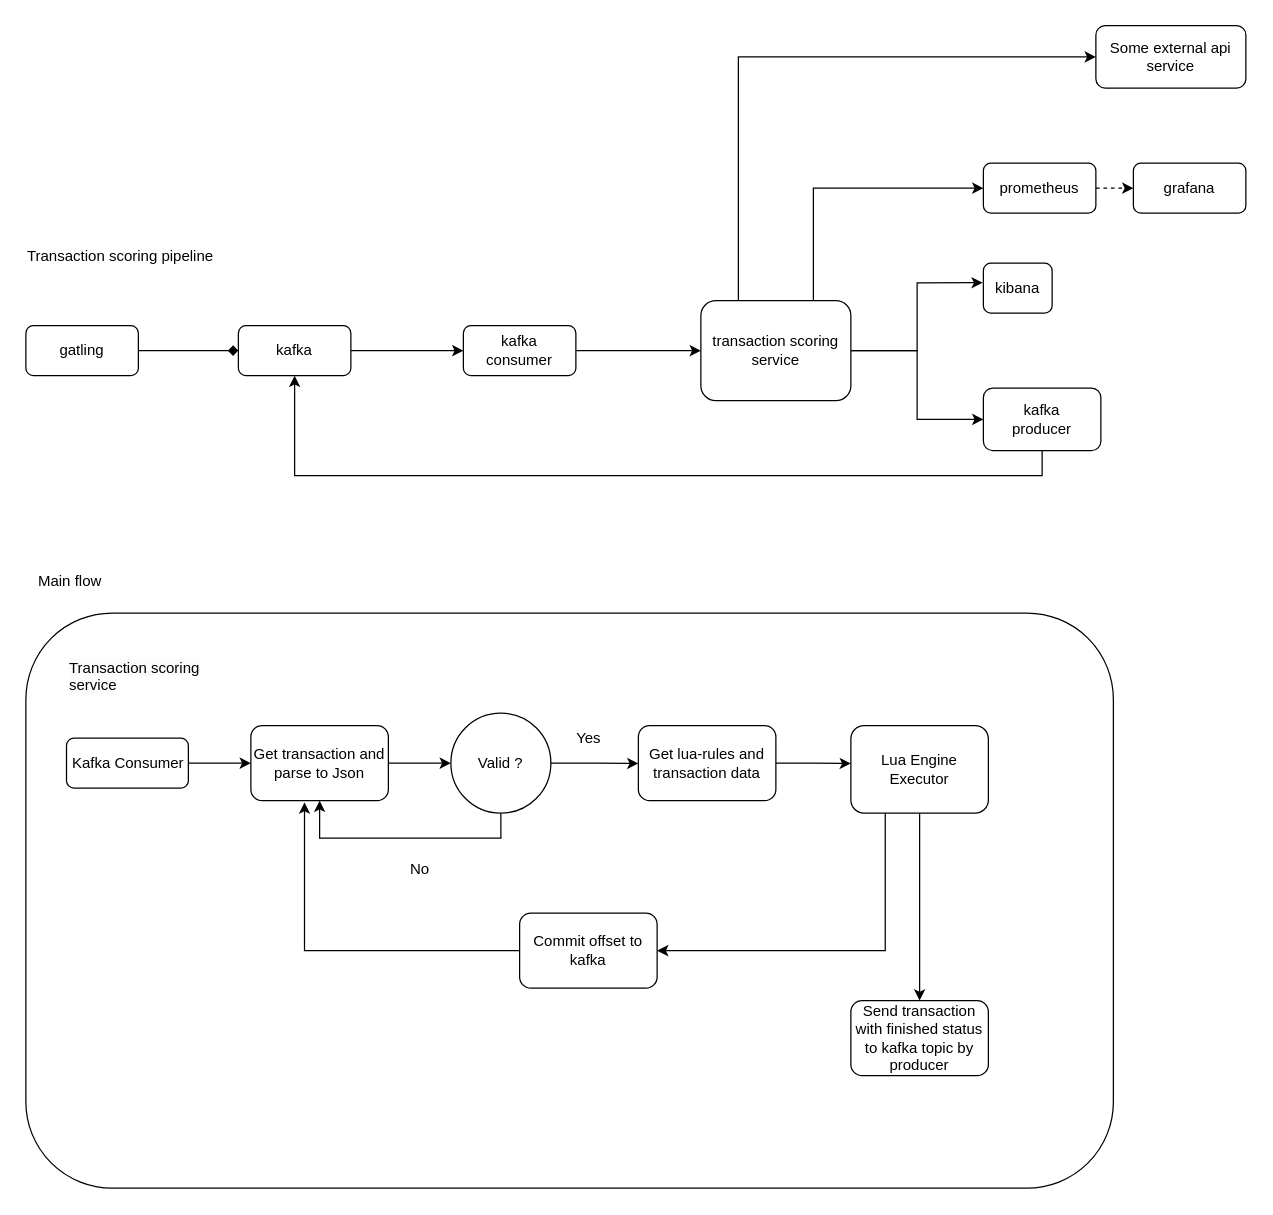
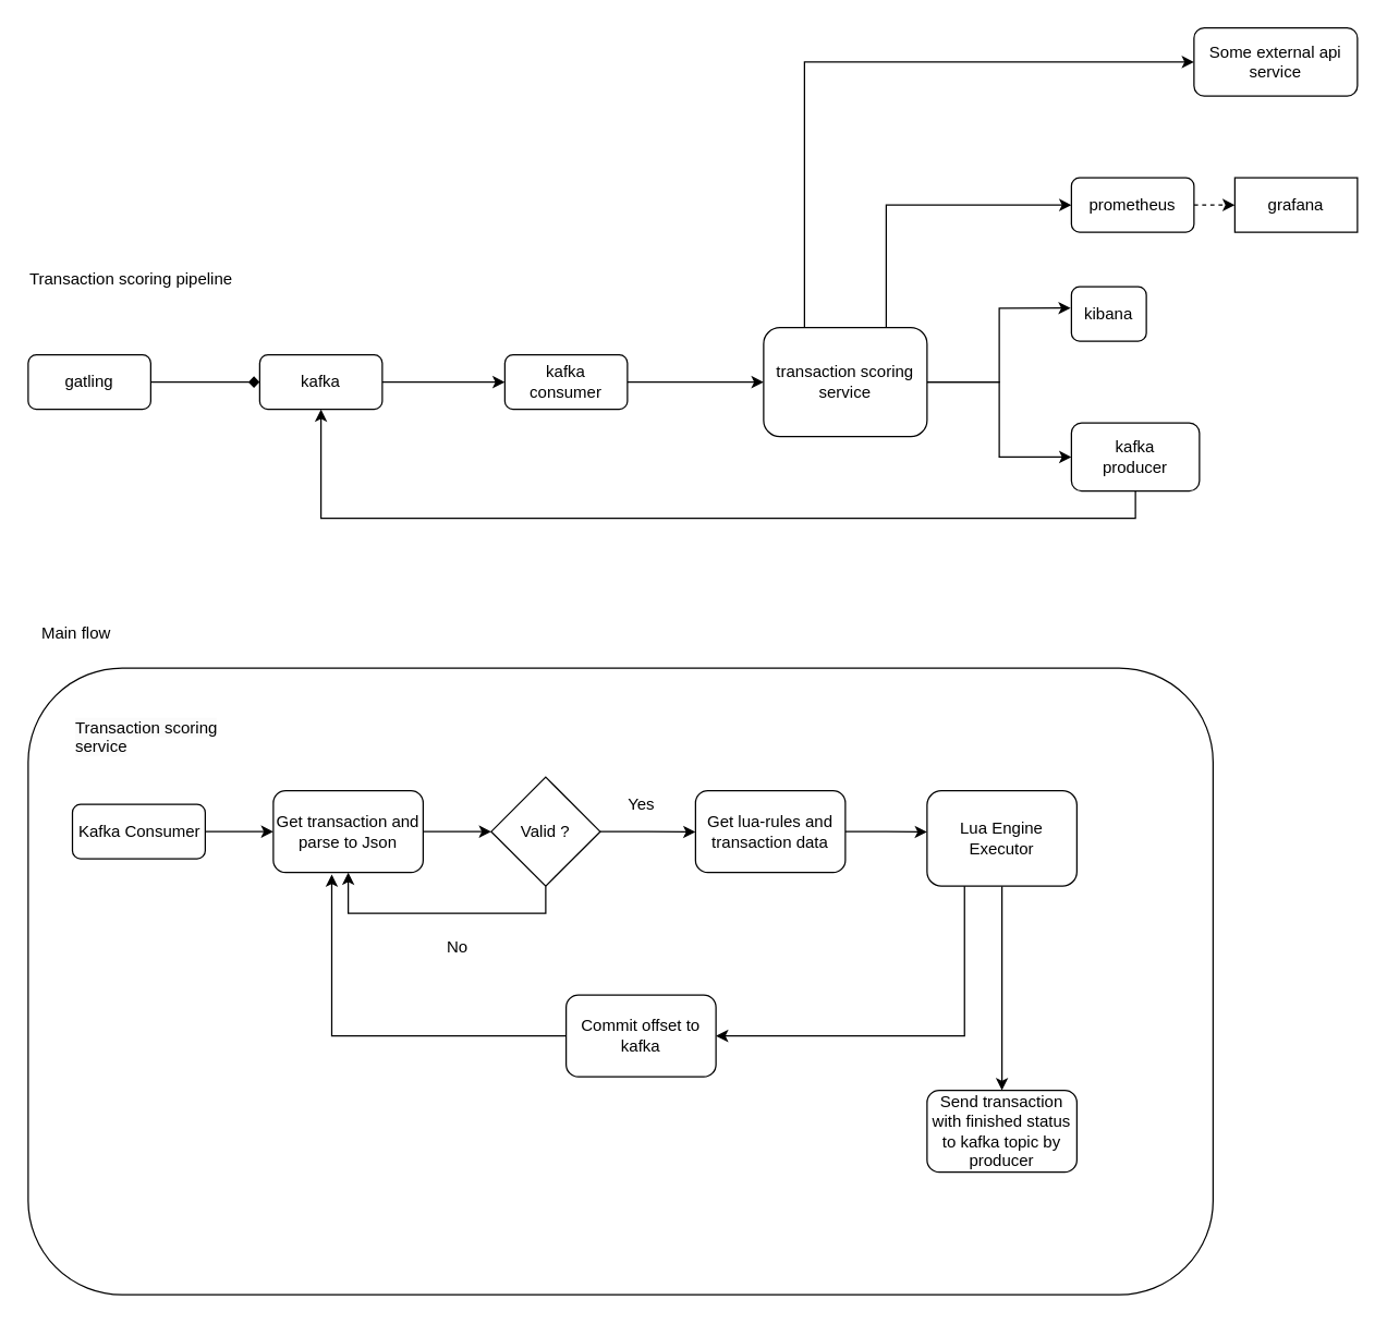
  <mxCell id="0" />
  <mxCell id="1" parent="0" />
  <mxCell id="2" style="edgeStyle=orthogonalEdgeStyle;rounded=0;orthogonalLoop=1;jettySize=auto;html=1;exitX=1;exitY=0.5;exitDx=0;exitDy=0;entryX=0;entryY=0.5;entryDx=0;entryDy=0;" edge="1" parent="1" source="3" target="40"><mxGeometry relative="1" as="geometry" /></mxCell>
  <mxCell id="3" value="kafka&lt;br&gt;" style="rounded=1;whiteSpace=wrap;html=1;" parent="1" vertex="1"><mxGeometry x="190" y="260" width="90" height="40" as="geometry" /></mxCell>
  <mxCell id="4" style="edgeStyle=orthogonalEdgeStyle;rounded=0;orthogonalLoop=1;jettySize=auto;html=1;exitX=0.75;exitY=0;exitDx=0;exitDy=0;entryX=0;entryY=0.5;entryDx=0;entryDy=0;" parent="1" source="8" target="13" edge="1"><mxGeometry relative="1" as="geometry"><mxPoint x="746" y="125" as="targetPoint" /></mxGeometry></mxCell>
  <mxCell id="5" style="edgeStyle=orthogonalEdgeStyle;rounded=0;orthogonalLoop=1;jettySize=auto;html=1;exitX=1;exitY=0.5;exitDx=0;exitDy=0;entryX=-0.01;entryY=0.392;entryDx=0;entryDy=0;entryPerimeter=0;" parent="1" source="8" target="11" edge="1"><mxGeometry relative="1" as="geometry" /></mxCell>
  <mxCell id="6" style="edgeStyle=orthogonalEdgeStyle;rounded=0;orthogonalLoop=1;jettySize=auto;html=1;exitX=1;exitY=0.5;exitDx=0;exitDy=0;entryX=0;entryY=0.5;entryDx=0;entryDy=0;" parent="1" source="8" target="38" edge="1"><mxGeometry relative="1" as="geometry"><mxPoint x="786" y="325" as="targetPoint" /></mxGeometry></mxCell>
  <mxCell id="7" style="edgeStyle=orthogonalEdgeStyle;rounded=0;orthogonalLoop=1;jettySize=auto;html=1;exitX=0.25;exitY=0;exitDx=0;exitDy=0;entryX=0;entryY=0.5;entryDx=0;entryDy=0;" edge="1" parent="1" source="8" target="15"><mxGeometry relative="1" as="geometry" /></mxCell>
  <mxCell id="8" value="transaction scoring&lt;br&gt;service" style="rounded=1;whiteSpace=wrap;html=1;" parent="1" vertex="1"><mxGeometry x="560" y="240" width="120" height="80" as="geometry" /></mxCell>
  <mxCell id="9" style="edgeStyle=orthogonalEdgeStyle;rounded=0;orthogonalLoop=1;jettySize=auto;html=1;exitX=1;exitY=0.5;exitDx=0;exitDy=0;endArrow=diamond;" parent="1" source="10" target="3" edge="1"><mxGeometry relative="1" as="geometry" /></mxCell>
  <mxCell id="10" value="gatling" style="rounded=1;whiteSpace=wrap;html=1;" parent="1" vertex="1"><mxGeometry x="20" y="260" width="90" height="40" as="geometry" /></mxCell>
  <mxCell id="11" value="kibana" style="rounded=1;whiteSpace=wrap;html=1;" parent="1" vertex="1"><mxGeometry x="786" y="210" width="55" height="40" as="geometry" /></mxCell>
  <mxCell id="12" style="edgeStyle=orthogonalEdgeStyle;rounded=0;orthogonalLoop=1;jettySize=auto;html=1;exitX=1;exitY=0.5;exitDx=0;exitDy=0;entryX=0;entryY=0.5;entryDx=0;entryDy=0;dashed=1;" parent="1" source="13" target="14" edge="1"><mxGeometry relative="1" as="geometry" /></mxCell>
  <mxCell id="13" value="prometheus" style="rounded=1;whiteSpace=wrap;html=1;" parent="1" vertex="1"><mxGeometry x="786" y="130" width="90" height="40" as="geometry" /></mxCell>
- <mxCell id="14" value="grafana" style="rounded=1;whiteSpace=wrap;html=1;" parent="1" vertex="1"><mxGeometry x="906" y="130" width="90" height="40" as="geometry" /></mxCell>
+ <mxCell id="14" value="grafana" style="whiteSpace=wrap;html=1;rounded=0;" parent="1" vertex="1"><mxGeometry x="906" y="130" width="90" height="40" as="geometry" /></mxCell>
  <mxCell id="15" value="Some external api service" style="rounded=1;whiteSpace=wrap;html=1;" parent="1" vertex="1"><mxGeometry x="876" y="20" width="120" height="50" as="geometry" /></mxCell>
  <mxCell id="16" value="Transaction scoring pipeline&amp;nbsp;" style="text;html=1;strokeColor=none;fillColor=none;align=center;verticalAlign=middle;whiteSpace=wrap;rounded=0;" parent="1" vertex="1"><mxGeometry x="20" y="180" width="155" height="50" as="geometry" /></mxCell>
  <mxCell id="17" value="&lt;span style=&quot;color: rgb(0, 0, 0); font-family: Helvetica; font-size: 12px; font-style: normal; font-variant-ligatures: normal; font-variant-caps: normal; font-weight: 400; letter-spacing: normal; orphans: 2; text-align: center; text-indent: 0px; text-transform: none; widows: 2; word-spacing: 0px; -webkit-text-stroke-width: 0px; background-color: rgb(251, 251, 251); text-decoration-thickness: initial; text-decoration-style: initial; text-decoration-color: initial; float: none; display: inline !important;&quot;&gt;Transaction scoring&lt;/span&gt;&lt;br style=&quot;border-color: var(--border-color); color: rgb(0, 0, 0); font-family: Helvetica; font-size: 12px; font-style: normal; font-variant-ligatures: normal; font-variant-caps: normal; font-weight: 400; letter-spacing: normal; orphans: 2; text-align: center; text-indent: 0px; text-transform: none; widows: 2; word-spacing: 0px; -webkit-text-stroke-width: 0px; background-color: rgb(251, 251, 251); text-decoration-thickness: initial; text-decoration-style: initial; text-decoration-color: initial;&quot;&gt;&lt;span style=&quot;color: rgb(0, 0, 0); font-family: Helvetica; font-size: 12px; font-style: normal; font-variant-ligatures: normal; font-variant-caps: normal; font-weight: 400; letter-spacing: normal; orphans: 2; text-align: center; text-indent: 0px; text-transform: none; widows: 2; word-spacing: 0px; -webkit-text-stroke-width: 0px; background-color: rgb(251, 251, 251); text-decoration-thickness: initial; text-decoration-style: initial; text-decoration-color: initial; float: none; display: inline !important;&quot;&gt;service&lt;/span&gt;" style="text;whiteSpace=wrap;html=1;" parent="1" vertex="1"><mxGeometry x="52.5" y="520" width="130" height="50" as="geometry" /></mxCell>
  <mxCell id="18" style="edgeStyle=orthogonalEdgeStyle;rounded=0;orthogonalLoop=1;jettySize=auto;html=1;entryX=0;entryY=0.5;entryDx=0;entryDy=0;" parent="1" source="19" edge="1"><mxGeometry relative="1" as="geometry"><mxPoint x="200" y="610" as="targetPoint" /></mxGeometry></mxCell>
  <mxCell id="19" value="Kafka Consumer" style="rounded=1;whiteSpace=wrap;html=1;" parent="1" vertex="1"><mxGeometry x="52.5" y="590" width="97.5" height="40" as="geometry" /></mxCell>
  <mxCell id="20" style="edgeStyle=orthogonalEdgeStyle;rounded=0;orthogonalLoop=1;jettySize=auto;html=1;exitX=1;exitY=0.5;exitDx=0;exitDy=0;entryX=0;entryY=0.5;entryDx=0;entryDy=0;" parent="1" source="21" target="24" edge="1"><mxGeometry relative="1" as="geometry"><mxPoint x="350" y="610.333" as="targetPoint" /></mxGeometry></mxCell>
  <mxCell id="21" value="Get transaction and parse to Json" style="rounded=1;whiteSpace=wrap;html=1;" parent="1" vertex="1"><mxGeometry x="200" y="580" width="110" height="60" as="geometry" /></mxCell>
  <mxCell id="22" style="edgeStyle=orthogonalEdgeStyle;rounded=0;orthogonalLoop=1;jettySize=auto;html=1;exitX=0.5;exitY=1;exitDx=0;exitDy=0;entryX=0.5;entryY=1;entryDx=0;entryDy=0;" parent="1" source="24" target="21" edge="1"><mxGeometry relative="1" as="geometry" /></mxCell>
  <mxCell id="23" style="edgeStyle=orthogonalEdgeStyle;rounded=0;orthogonalLoop=1;jettySize=auto;html=1;exitX=1;exitY=0.5;exitDx=0;exitDy=0;" parent="1" source="24" edge="1"><mxGeometry relative="1" as="geometry"><mxPoint x="510" y="610.333" as="targetPoint" /></mxGeometry></mxCell>
- <mxCell id="24" value="Valid ?" style="ellipse;whiteSpace=wrap;html=1;" parent="1" vertex="1"><mxGeometry x="360" y="570" width="80" height="80" as="geometry" /></mxCell>
+ <mxCell id="24" value="Valid ?" style="rhombus;whiteSpace=wrap;html=1;" parent="1" vertex="1"><mxGeometry x="360" y="570" width="80" height="80" as="geometry" /></mxCell>
  <mxCell id="25" value="No" style="text;html=1;align=center;verticalAlign=middle;resizable=0;points=[];autosize=1;strokeColor=none;fillColor=none;" parent="1" vertex="1"><mxGeometry x="315" y="680" width="40" height="30" as="geometry" /></mxCell>
  <mxCell id="26" value="Yes" style="text;html=1;align=center;verticalAlign=middle;resizable=0;points=[];autosize=1;strokeColor=none;fillColor=none;" parent="1" vertex="1"><mxGeometry x="450" y="575" width="40" height="30" as="geometry" /></mxCell>
  <mxCell id="27" style="edgeStyle=orthogonalEdgeStyle;rounded=0;orthogonalLoop=1;jettySize=auto;html=1;exitX=1;exitY=0.5;exitDx=0;exitDy=0;" parent="1" source="28" edge="1"><mxGeometry relative="1" as="geometry"><mxPoint x="680" y="610.333" as="targetPoint" /></mxGeometry></mxCell>
  <mxCell id="28" value="Get lua-rules and transaction data" style="rounded=1;whiteSpace=wrap;html=1;" parent="1" vertex="1"><mxGeometry x="510" y="580" width="110" height="60" as="geometry" /></mxCell>
  <mxCell id="29" style="edgeStyle=orthogonalEdgeStyle;rounded=0;orthogonalLoop=1;jettySize=auto;html=1;exitX=0.5;exitY=1;exitDx=0;exitDy=0;" edge="1" parent="1" source="30" target="36"><mxGeometry relative="1" as="geometry" /></mxCell>
  <mxCell id="30" value="Lua Engine Executor" style="rounded=1;whiteSpace=wrap;html=1;" parent="1" vertex="1"><mxGeometry x="680" y="580" width="110" height="70" as="geometry" /></mxCell>
  <mxCell id="31" style="edgeStyle=orthogonalEdgeStyle;rounded=0;orthogonalLoop=1;jettySize=auto;html=1;exitX=0.25;exitY=1;exitDx=0;exitDy=0;entryX=1;entryY=0.5;entryDx=0;entryDy=0;" parent="1" source="30" target="33" edge="1"><mxGeometry relative="1" as="geometry" /></mxCell>
  <mxCell id="32" style="edgeStyle=orthogonalEdgeStyle;rounded=0;orthogonalLoop=1;jettySize=auto;html=1;exitX=0;exitY=0.5;exitDx=0;exitDy=0;entryX=0.39;entryY=1.025;entryDx=0;entryDy=0;entryPerimeter=0;" parent="1" source="33" target="21" edge="1"><mxGeometry relative="1" as="geometry"><mxPoint x="260" y="880.333" as="targetPoint" /></mxGeometry></mxCell>
  <mxCell id="33" value="Commit offset to kafka" style="rounded=1;whiteSpace=wrap;html=1;" parent="1" vertex="1"><mxGeometry x="415" y="730" width="110" height="60" as="geometry" /></mxCell>
  <mxCell id="34" value="" style="rounded=1;whiteSpace=wrap;html=1;fillColor=none;" parent="1" vertex="1"><mxGeometry x="20" y="490" width="870" height="460" as="geometry" /></mxCell>
  <mxCell id="35" value="Main flow" style="text;html=1;align=center;verticalAlign=middle;resizable=0;points=[];autosize=1;strokeColor=none;fillColor=none;" parent="1" vertex="1"><mxGeometry x="20" y="450" width="70" height="30" as="geometry" /></mxCell>
  <mxCell id="36" value="Send transaction with finished status&lt;br&gt;to kafka topic by producer" style="rounded=1;whiteSpace=wrap;html=1;" vertex="1" parent="1"><mxGeometry x="680" y="800" width="110" height="60" as="geometry" /></mxCell>
  <mxCell id="37" style="edgeStyle=orthogonalEdgeStyle;rounded=0;orthogonalLoop=1;jettySize=auto;html=1;exitX=0.5;exitY=1;exitDx=0;exitDy=0;entryX=0.5;entryY=1;entryDx=0;entryDy=0;" edge="1" parent="1" source="38" target="3"><mxGeometry relative="1" as="geometry" /></mxCell>
  <mxCell id="38" value="kafka&lt;br&gt;producer" style="rounded=1;whiteSpace=wrap;html=1;" vertex="1" parent="1"><mxGeometry x="786" y="310" width="94" height="50" as="geometry" /></mxCell>
  <mxCell id="39" style="edgeStyle=orthogonalEdgeStyle;rounded=0;orthogonalLoop=1;jettySize=auto;html=1;exitX=1;exitY=0.5;exitDx=0;exitDy=0;entryX=0;entryY=0.5;entryDx=0;entryDy=0;" edge="1" parent="1" source="40" target="8"><mxGeometry relative="1" as="geometry" /></mxCell>
  <mxCell id="40" value="kafka&lt;br&gt;consumer" style="rounded=1;whiteSpace=wrap;html=1;" vertex="1" parent="1"><mxGeometry x="370" y="260" width="90" height="40" as="geometry" /></mxCell>
